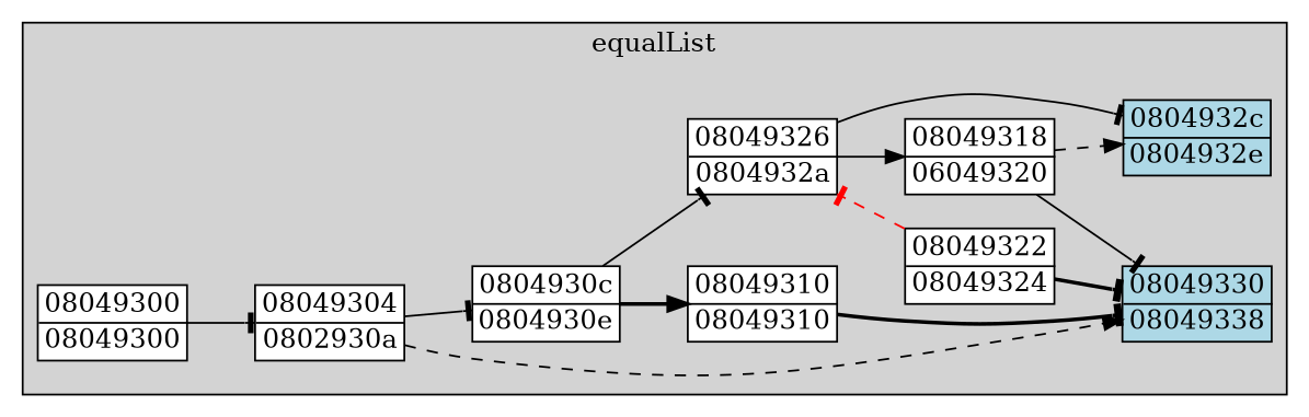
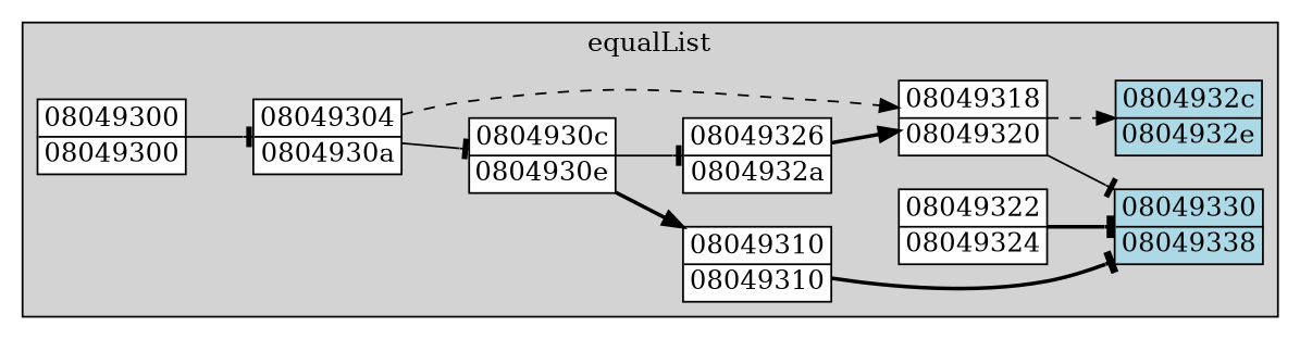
  digraph {
    rankdir=LR
    node [fillcolor=white margin=0 shape=none style="filled,solid"]
    edge [arrowhead=tee style=solid]
    n1 [label=<<TABLE BORDER="1" CELLBORDER="0" CELLSPACING="0"><TR><TD>08049300</TD></TR><HR/><TR><TD>08049300</TD></TR></TABLE>>]
-   n2 [label=<<TABLE BORDER="1" CELLBORDER="0" CELLSPACING="0"><TR><TD>08049304</TD></TR><HR/><TR><TD>0802930a</TD></TR></TABLE>>]
+   n2 [label=<<TABLE BORDER="1" CELLBORDER="0" CELLSPACING="0"><TR><TD>08049304</TD></TR><HR/><TR><TD>0804930a</TD></TR></TABLE>>]
    n3 [label=<<TABLE BORDER="1" CELLBORDER="0" CELLSPACING="0"><TR><TD>08049326</TD></TR><HR/><TR><TD>0804932a</TD></TR></TABLE>>]
-   n4 [label=<<TABLE BORDER="1" CELLBORDER="0" CELLSPACING="0"><TR><TD>08049318</TD></TR><HR/><TR><TD>06049320</TD></TR></TABLE>>]
+   n4 [label=<<TABLE BORDER="1" CELLBORDER="0" CELLSPACING="0"><TR><TD>08049318</TD></TR><HR/><TR><TD>08049320</TD></TR></TABLE>>]
    n5 [fillcolor=lightblue label=<<TABLE BORDER="1" CELLBORDER="0" CELLSPACING="0"><TR><TD>0804932c</TD></TR><HR/><TR><TD>0804932e</TD></TR></TABLE>>]
    n6 [label=<<TABLE BORDER="1" CELLBORDER="0" CELLSPACING="0"><TR><TD>08049322</TD></TR><HR/><TR><TD>08049324</TD></TR></TABLE>>]
    n7 [fillcolor=lightblue label=<<TABLE BORDER="1" CELLBORDER="0" CELLSPACING="0"><TR><TD>08049330</TD></TR><HR/><TR><TD>08049338</TD></TR></TABLE>>]
    n8 [label=<<TABLE BORDER="1" CELLBORDER="0" CELLSPACING="0"><TR><TD>08049310</TD></TR><HR/><TR><TD>08049310</TD></TR></TABLE>>]
    n9 [label=<<TABLE BORDER="1" CELLBORDER="0" CELLSPACING="0"><TR><TD>0804930c</TD></TR><HR/><TR><TD>0804930e</TD></TR></TABLE>>]
    subgraph cluster_1 {
      color=black
      fillcolor=lightgrey
      label=equalList
      style="filled,solid"
      n1
      n2
      n3
      n4
      n5
      n6
      n7
      n8
      n9
    }
    n1 -> n2
-   n2 -> n7 [arrowhead=normal style=dashed]
+   n2 -> n4 [arrowhead=normal style=dashed]
    n2 -> n9
-   n3 -> n4 [arrowhead=normal]
-   n3 -> n5
+   n3 -> n4 [arrowhead=normal style=bold]
    n4 -> n5 [arrowhead=normal style=dashed]
    n4 -> n7
-   n6 -> n3 [color=red constraint=false style=dashed]
    n6 -> n7 [style=bold]
    n8 -> n7 [style=bold]
    n9 -> n3
    n9 -> n8 [arrowhead=normal style=bold]
  }
